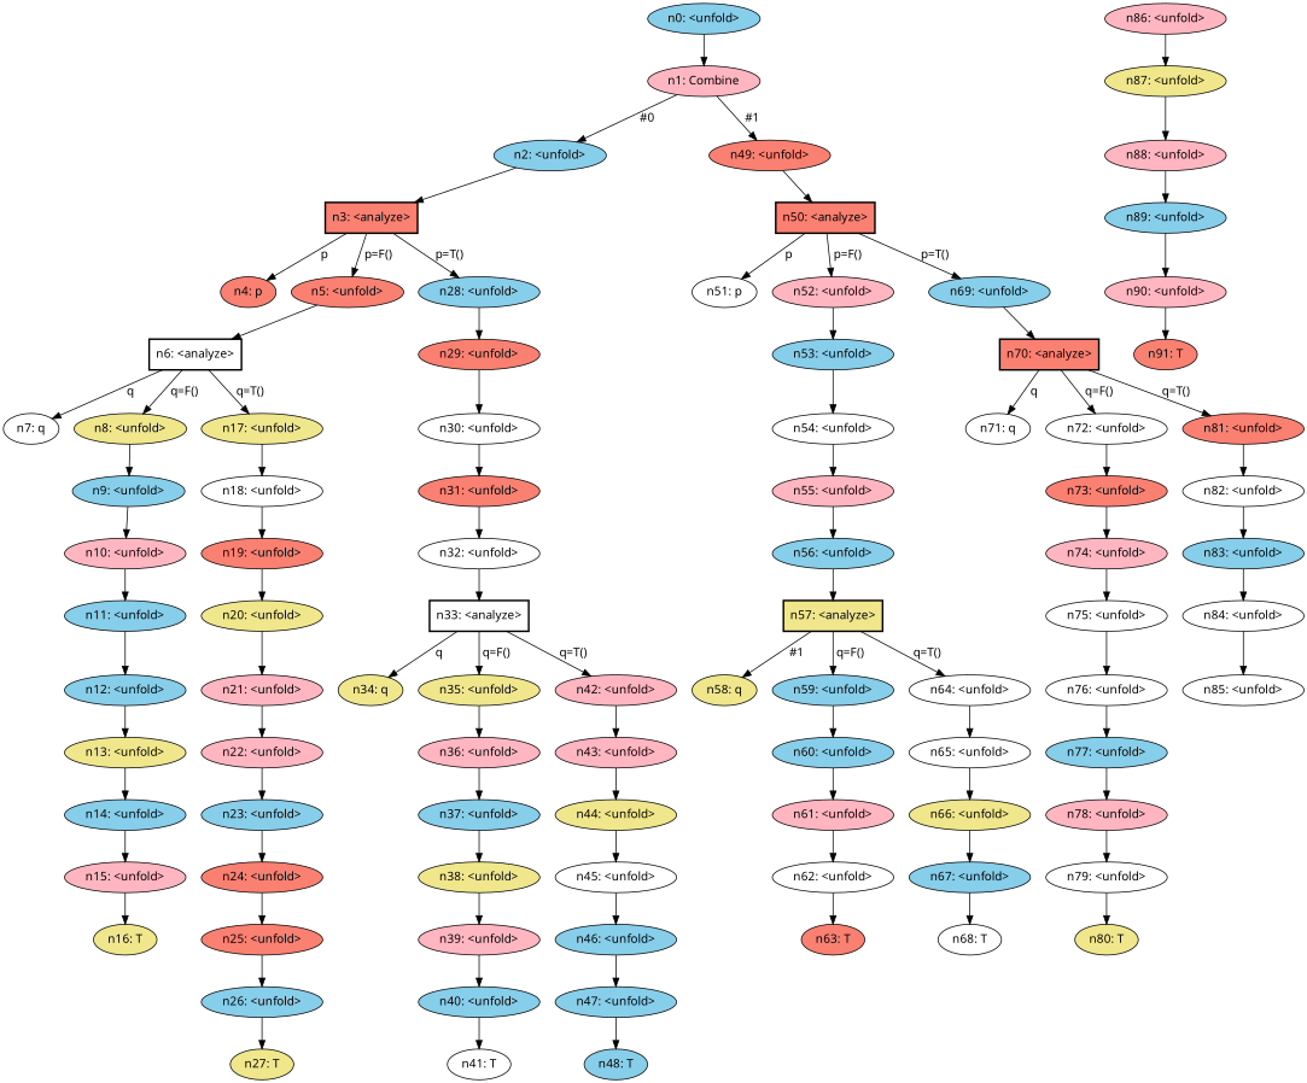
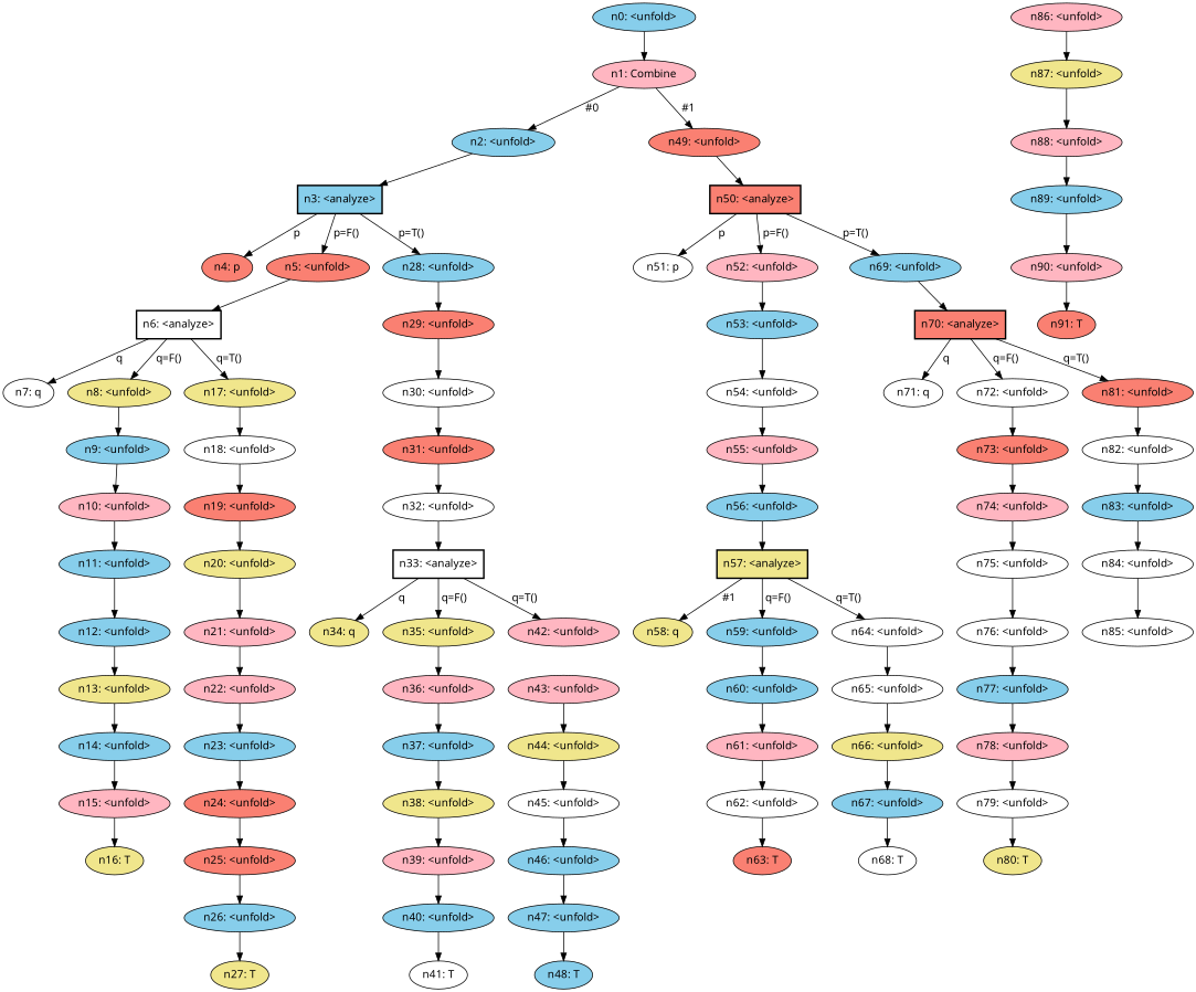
  digraph {
    node [fillcolor=skyblue fontname="bold helvetica" style=filled]
    edge [fontname="bold helvetica"]
    n1 [label="n0: <unfold>"]
    n2 [fillcolor=lightpink label="n1: Combine"]
    n3 [label="n2: <unfold>"]
    n4 [fillcolor=salmon label="n49: <unfold>"]
-   n5 [fillcolor=salmon label="n3: <analyze>" shape=box style="bold,filled"]
+   n5 [label="n3: <analyze>" shape=box style="bold,filled"]
    n6 [fillcolor=salmon label="n50: <analyze>" shape=box style="bold,filled"]
    n7 [fillcolor=salmon label="n4: p"]
    n8 [fillcolor=salmon label="n5: <unfold>"]
    n9 [label="n28: <unfold>"]
    n10 [fillcolor=white label="n6: <analyze>" shape=box style="bold,filled"]
    n11 [fillcolor=salmon label="n29: <unfold>"]
    n12 [fillcolor=white label="n7: q"]
    n13 [fillcolor=khaki label="n8: <unfold>"]
    n14 [fillcolor=khaki label="n17: <unfold>"]
    n15 [label="n9: <unfold>"]
    n16 [fillcolor=white label="n18: <unfold>"]
    n17 [fillcolor=lightpink label="n10: <unfold>"]
    n18 [label="n11: <unfold>"]
    n19 [label="n12: <unfold>"]
    n20 [fillcolor=khaki label="n13: <unfold>"]
    n21 [label="n14: <unfold>"]
    n22 [fillcolor=lightpink label="n15: <unfold>"]
    n23 [fillcolor=khaki label="n16: T"]
    n24 [fillcolor=salmon label="n19: <unfold>"]
    n25 [fillcolor=khaki label="n20: <unfold>"]
    n26 [fillcolor=lightpink label="n21: <unfold>"]
    n27 [fillcolor=lightpink label="n22: <unfold>"]
    n28 [label="n23: <unfold>"]
    n29 [fillcolor=salmon label="n24: <unfold>"]
    n30 [fillcolor=salmon label="n25: <unfold>"]
    n31 [label="n26: <unfold>"]
    n32 [fillcolor=khaki label="n27: T"]
    n33 [fillcolor=white label="n30: <unfold>"]
    n34 [fillcolor=salmon label="n31: <unfold>"]
    n35 [fillcolor=white label="n32: <unfold>"]
    n36 [fillcolor=white label="n33: <analyze>" shape=box style="bold,filled"]
    n37 [fillcolor=khaki label="n34: q"]
    n38 [fillcolor=khaki label="n35: <unfold>"]
    n39 [fillcolor=lightpink label="n42: <unfold>"]
    n40 [fillcolor=lightpink label="n36: <unfold>"]
    n41 [fillcolor=lightpink label="n43: <unfold>"]
    n42 [label="n37: <unfold>"]
    n43 [fillcolor=khaki label="n38: <unfold>"]
    n44 [fillcolor=lightpink label="n39: <unfold>"]
    n45 [label="n40: <unfold>"]
    n46 [fillcolor=white label="n41: T"]
    n47 [fillcolor=khaki label="n44: <unfold>"]
    n48 [fillcolor=white label="n45: <unfold>"]
    n49 [label="n46: <unfold>"]
    n50 [label="n47: <unfold>"]
    n51 [label="n48: T"]
    n52 [fillcolor=white label="n51: p"]
    n53 [fillcolor=lightpink label="n52: <unfold>"]
    n54 [label="n69: <unfold>"]
    n55 [label="n53: <unfold>"]
    n56 [fillcolor=salmon label="n70: <analyze>" shape=box style="bold,filled"]
    n57 [fillcolor=white label="n54: <unfold>"]
    n58 [fillcolor=lightpink label="n55: <unfold>"]
    n59 [label="n56: <unfold>"]
    n60 [fillcolor=khaki label="n57: <analyze>" shape=box style="bold,filled"]
    n61 [fillcolor=khaki label="n58: q"]
    n62 [label="n59: <unfold>"]
    n63 [fillcolor=white label="n64: <unfold>"]
    n64 [label="n60: <unfold>"]
    n65 [fillcolor=white label="n65: <unfold>"]
    n66 [fillcolor=lightpink label="n61: <unfold>"]
    n67 [fillcolor=white label="n62: <unfold>"]
    n68 [fillcolor=salmon label="n63: T"]
    n69 [fillcolor=khaki label="n66: <unfold>"]
    n70 [label="n67: <unfold>"]
    n71 [fillcolor=white label="n68: T"]
    n72 [fillcolor=white label="n71: q"]
    n73 [fillcolor=white label="n72: <unfold>"]
    n74 [fillcolor=salmon label="n81: <unfold>"]
    n75 [fillcolor=salmon label="n73: <unfold>"]
    n76 [fillcolor=white label="n82: <unfold>"]
    n77 [fillcolor=lightpink label="n74: <unfold>"]
    n78 [fillcolor=white label="n75: <unfold>"]
    n79 [fillcolor=white label="n76: <unfold>"]
    n80 [label="n77: <unfold>"]
    n81 [fillcolor=lightpink label="n78: <unfold>"]
    n82 [fillcolor=white label="n79: <unfold>"]
    n83 [fillcolor=khaki label="n80: T"]
    n84 [label="n83: <unfold>"]
    n85 [fillcolor=white label="n84: <unfold>"]
    n86 [fillcolor=white label="n85: <unfold>"]
    n87 [fillcolor=lightpink label="n86: <unfold>"]
    n88 [fillcolor=khaki label="n87: <unfold>"]
    n89 [fillcolor=lightpink label="n88: <unfold>"]
    n90 [label="n89: <unfold>"]
    n91 [fillcolor=lightpink label="n90: <unfold>"]
    n92 [fillcolor=salmon label="n91: T"]
    n1 -> n2
    n2 -> n3 [label=" #0 "]
    n2 -> n4 [label=" #1 "]
    n3 -> n5
    n4 -> n6
    n5 -> n7 [label=" p "]
    n5 -> n8 [label=" p=F() "]
    n5 -> n9 [label=" p=T() "]
    n6 -> n52 [label=" p "]
    n6 -> n53 [label=" p=F() "]
    n6 -> n54 [label=" p=T() "]
    n8 -> n10
    n9 -> n11
    n10 -> n12 [label=" q "]
    n10 -> n13 [label=" q=F() "]
    n10 -> n14 [label=" q=T() "]
    n11 -> n33
    n13 -> n15
    n14 -> n16
    n15 -> n17
    n16 -> n24
    n17 -> n18
    n18 -> n19
    n19 -> n20
    n20 -> n21
    n21 -> n22
    n22 -> n23
    n24 -> n25
    n25 -> n26
    n26 -> n27
    n27 -> n28
    n28 -> n29
    n29 -> n30
    n30 -> n31
    n31 -> n32
    n33 -> n34
    n34 -> n35
    n35 -> n36
    n36 -> n37 [label=" q "]
    n36 -> n38 [label=" q=F() "]
    n36 -> n39 [label=" q=T() "]
    n38 -> n40
-   n39 -> n41
    n40 -> n42
    n41 -> n47
    n42 -> n43
    n43 -> n44
    n44 -> n45
    n45 -> n46
    n47 -> n48
    n48 -> n49
    n49 -> n50
    n50 -> n51
    n53 -> n55
    n54 -> n56
    n55 -> n57
    n56 -> n72 [label=" q "]
    n56 -> n73 [label=" q=F() "]
    n56 -> n74 [label=" q=T() "]
    n57 -> n58
    n58 -> n59
    n59 -> n60
    n60 -> n61 [label=" #1 "]
    n60 -> n62 [label=" q=F() "]
    n60 -> n63 [label=" q=T() "]
    n62 -> n64
    n63 -> n65
    n64 -> n66
    n65 -> n69
    n66 -> n67
    n67 -> n68
    n69 -> n70
    n70 -> n71
    n73 -> n75
    n74 -> n76
    n75 -> n77
    n76 -> n84
    n77 -> n78
    n78 -> n79
    n79 -> n80
    n80 -> n81
    n81 -> n82
    n82 -> n83
    n84 -> n85
    n85 -> n86
    n87 -> n88
    n88 -> n89
    n89 -> n90
    n90 -> n91
    n91 -> n92
  }
